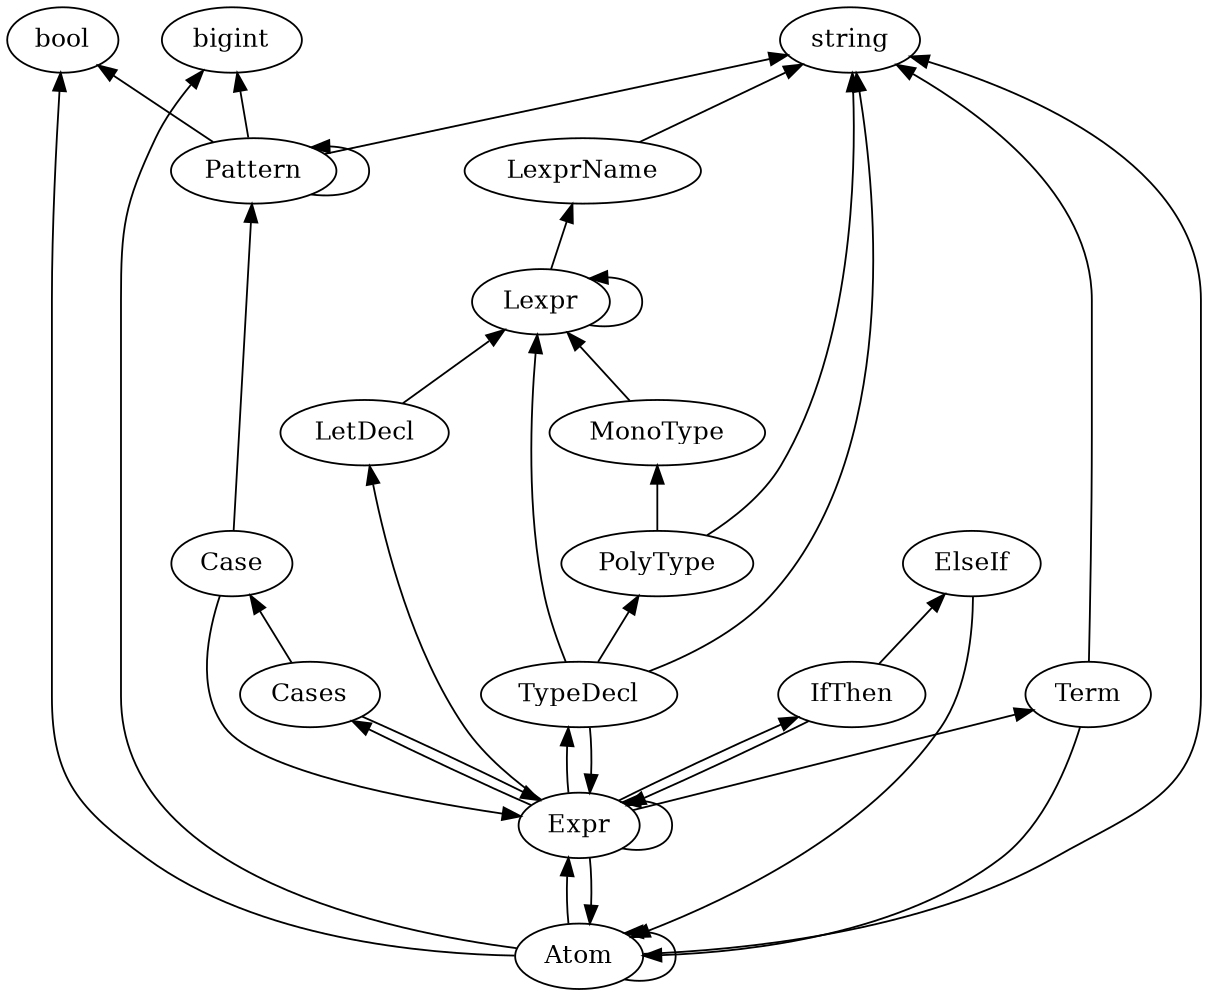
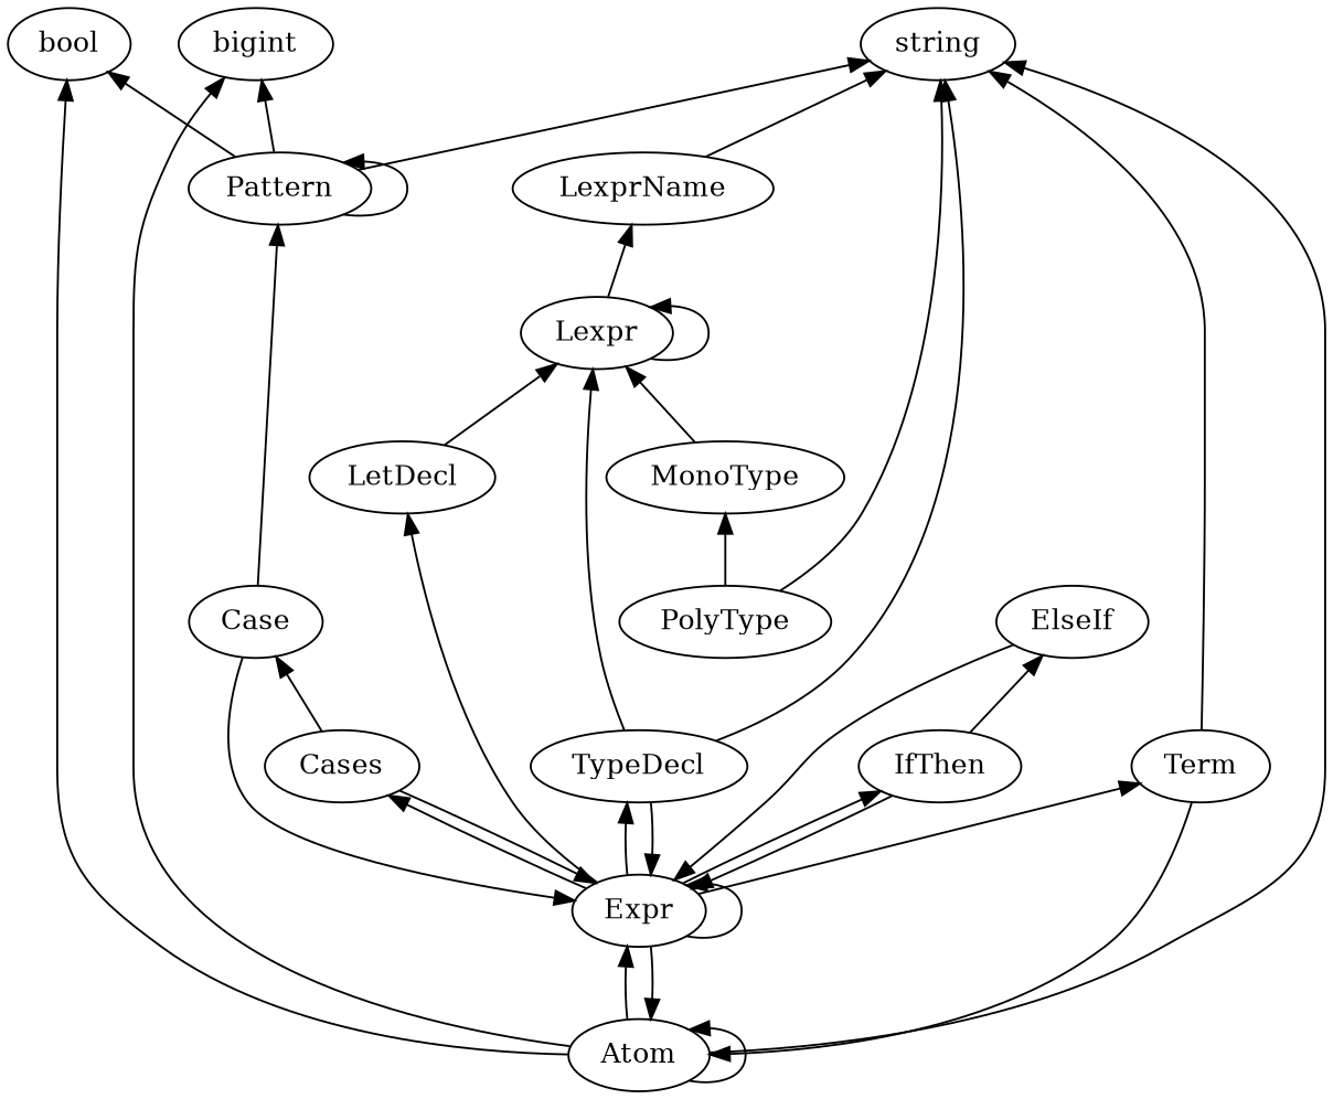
  digraph {
    rankdir=BT
    bool
    bigint
    string
    Atom
    Expr
    Cases
    Term
    TypeDecl
    LetDecl
    IfThen
    Case
    Lexpr
    PolyType
    ElseIf
    LexprName
    Pattern
    MonoType
    subgraph sub_1 {
      rank=same
      bool
      bigint
      string
    }
    Atom -> bool
    Atom -> bigint
    Atom -> string
    Atom -> Atom
    Atom -> Expr
    Expr -> Atom
    Expr -> Expr
    Expr -> Cases
    Expr -> Term
    Expr -> TypeDecl
    Expr -> LetDecl
    Expr -> IfThen
    Cases -> Expr
    Cases -> Case
    Term -> string
    Term -> Atom
    TypeDecl -> string
    TypeDecl -> Expr
    TypeDecl -> Lexpr
-   TypeDecl -> PolyType
    LetDecl -> Lexpr
    IfThen -> Expr
    IfThen -> ElseIf
    Case -> Expr
    Case -> Pattern
    Lexpr -> Lexpr
    Lexpr -> LexprName
    PolyType -> string
    PolyType -> MonoType
-   ElseIf -> Atom
+   ElseIf -> Expr
    LexprName -> string
    Pattern -> bool
    Pattern -> bigint
    Pattern -> string
    Pattern -> Pattern
    MonoType -> Lexpr
  }
